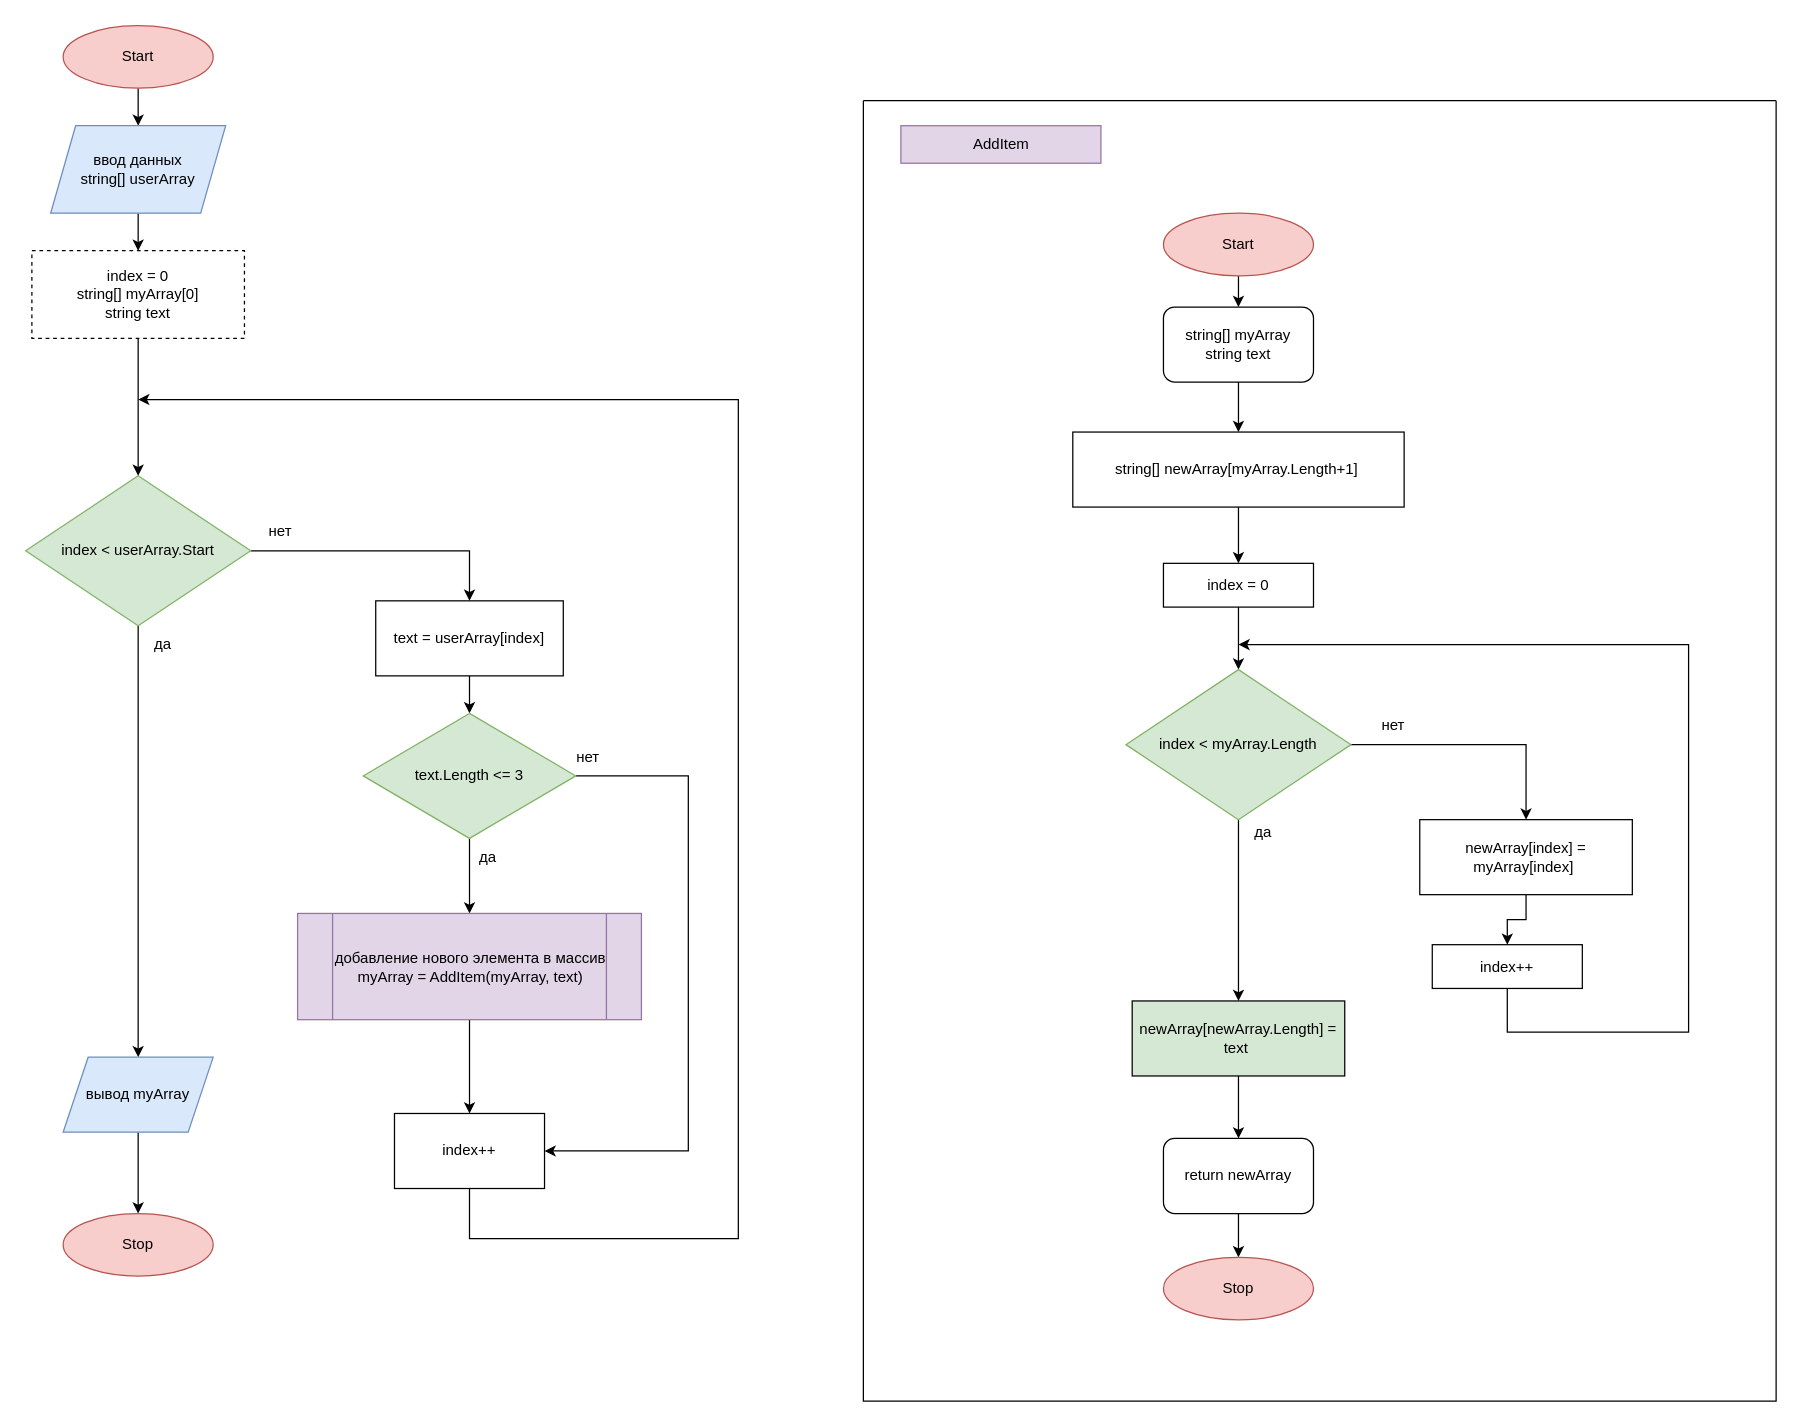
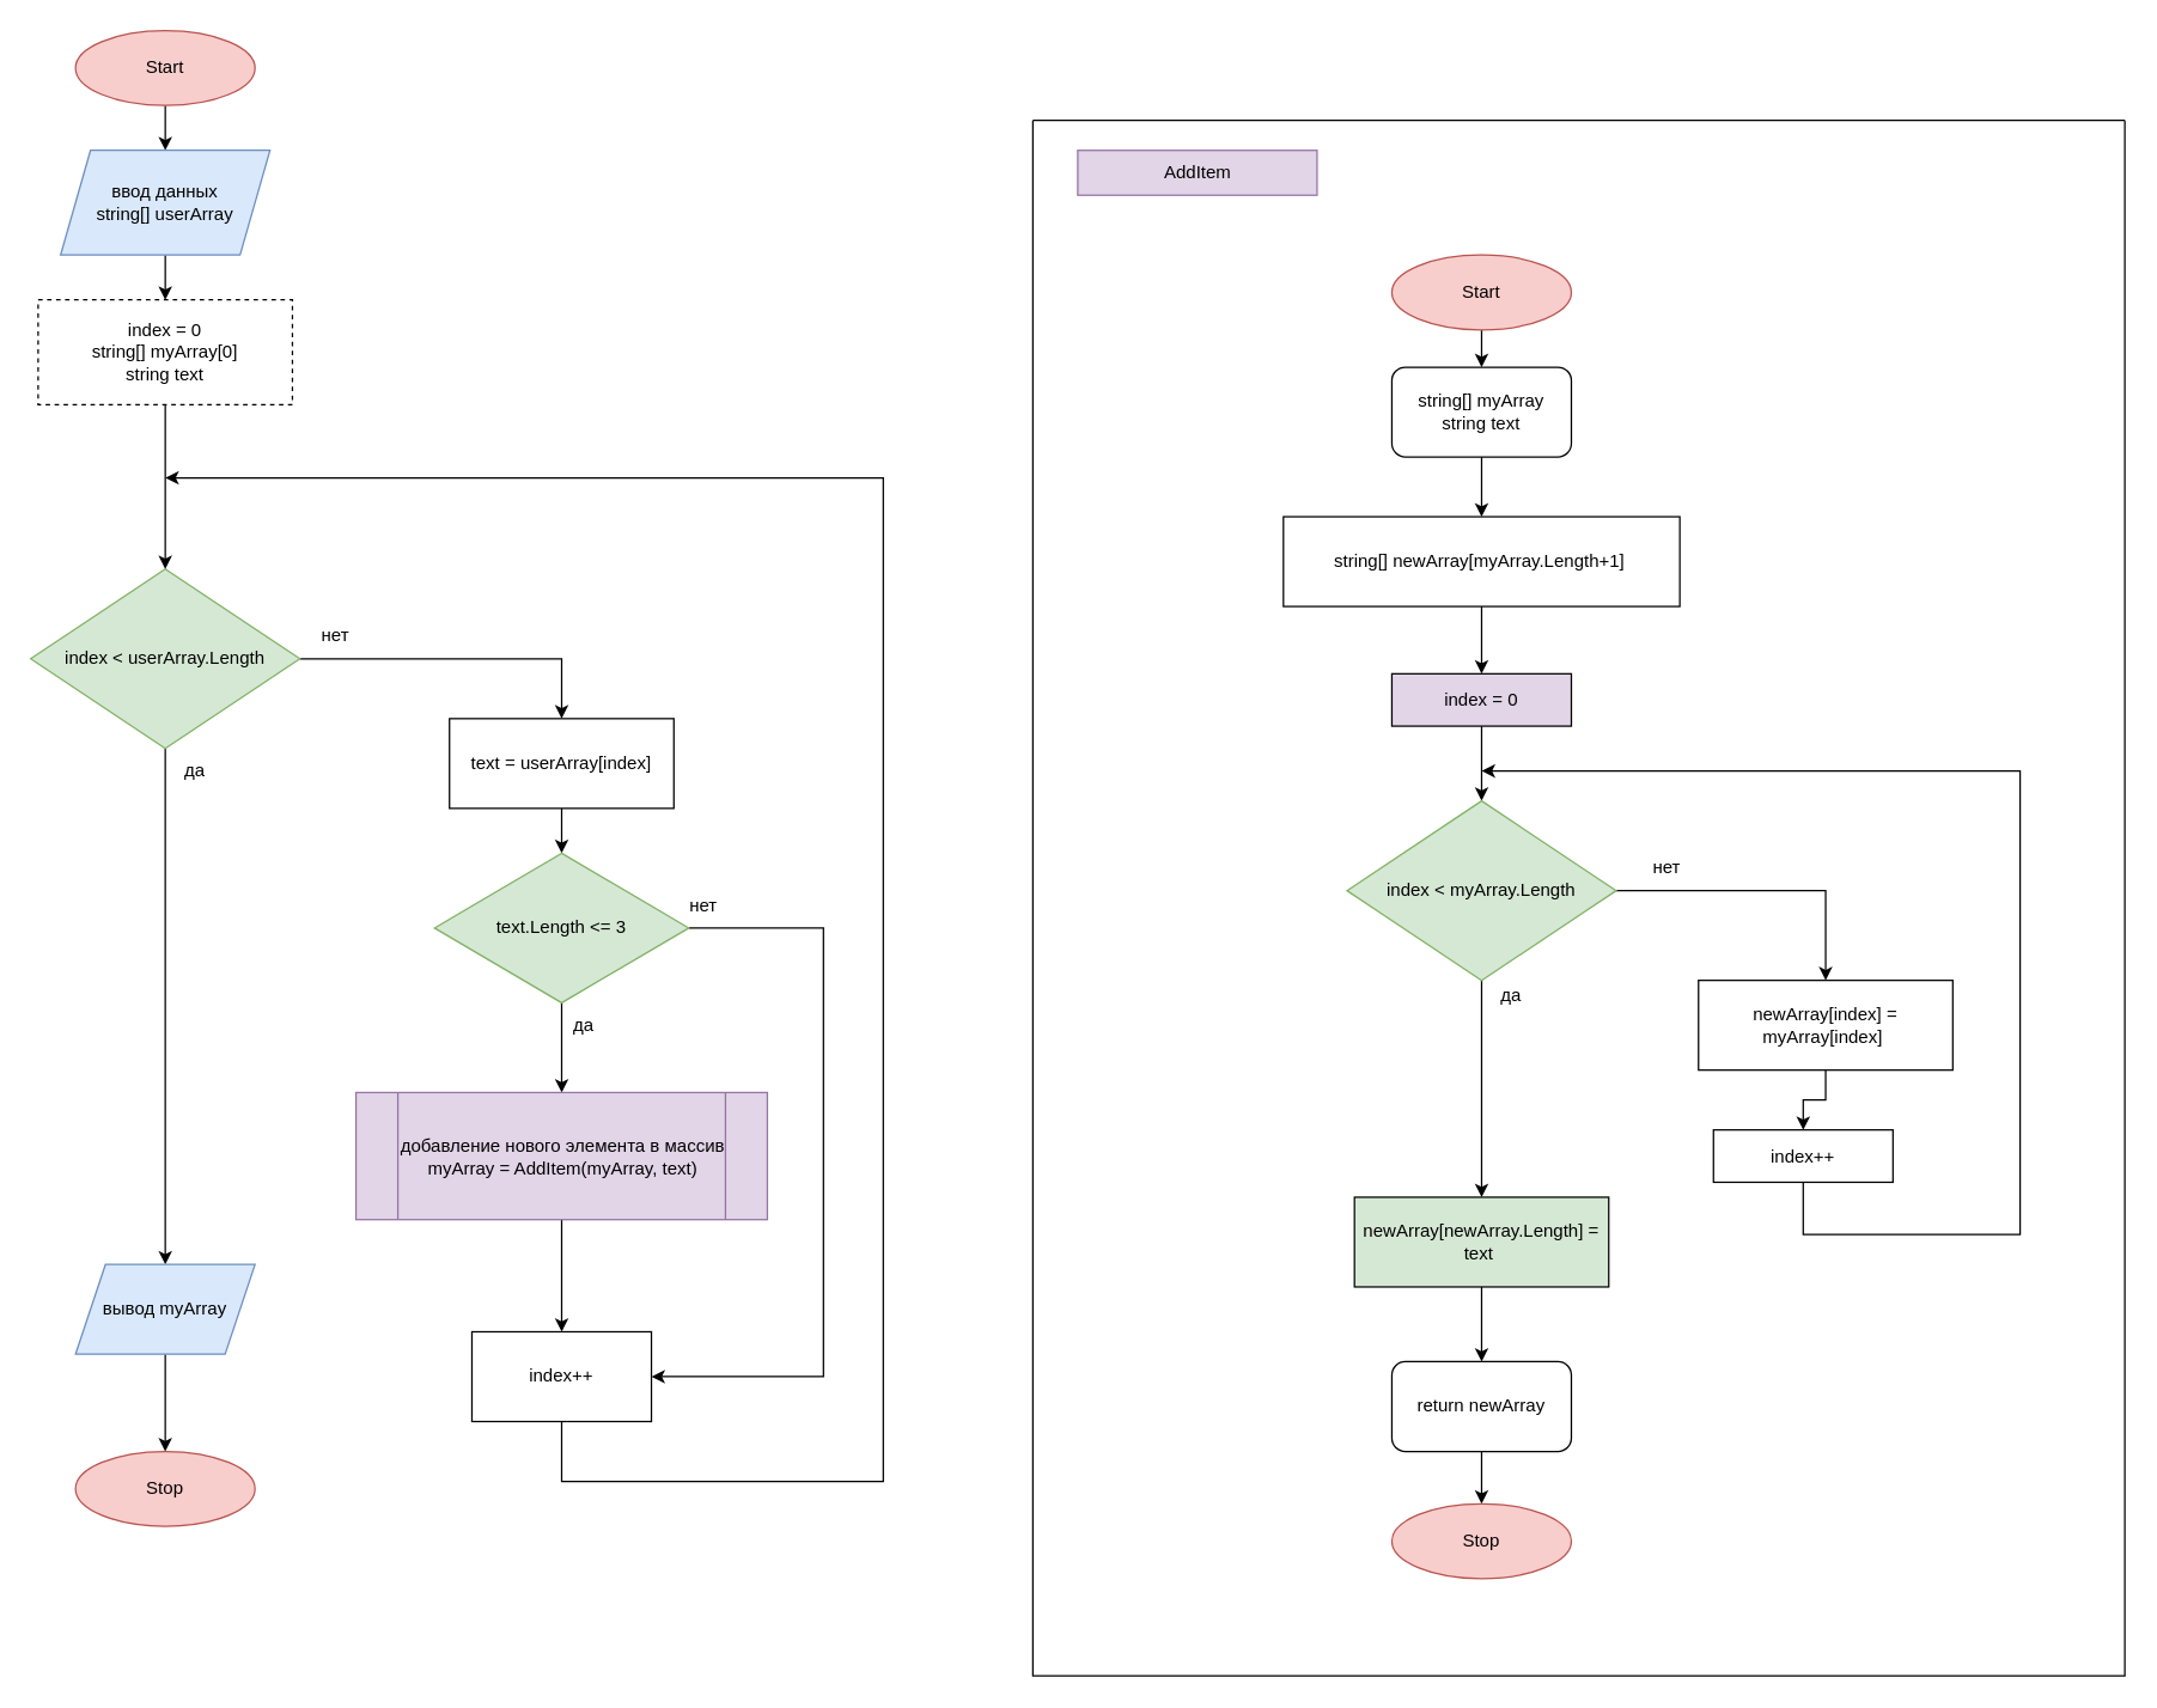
  <mxCell id="0" />
  <mxCell id="1" parent="0" />
  <mxCell id="2" value="" style="edgeStyle=orthogonalEdgeStyle;rounded=0;orthogonalLoop=1;jettySize=auto;html=1;" edge="1" parent="1" source="3" target="5"><mxGeometry relative="1" as="geometry" /></mxCell>
  <mxCell id="3" value="Start" style="ellipse;whiteSpace=wrap;html=1;fillColor=#f8cecc;strokeColor=#b85450;" vertex="1" parent="1"><mxGeometry x="50" y="20" width="120" height="50" as="geometry" /></mxCell>
  <mxCell id="4" value="" style="edgeStyle=orthogonalEdgeStyle;rounded=0;orthogonalLoop=1;jettySize=auto;html=1;" edge="1" parent="1" source="5" target="10"><mxGeometry relative="1" as="geometry" /></mxCell>
  <mxCell id="5" value="ввод данных&lt;br&gt;string[] userArray" style="shape=parallelogram;perimeter=parallelogramPerimeter;whiteSpace=wrap;html=1;fixedSize=1;fillColor=#dae8fc;strokeColor=#6c8ebf;" vertex="1" parent="1"><mxGeometry x="40" y="100" width="140" height="70" as="geometry" /></mxCell>
  <mxCell id="6" value="" style="edgeStyle=orthogonalEdgeStyle;rounded=0;orthogonalLoop=1;jettySize=auto;html=1;" edge="1" parent="1" source="8" target="14"><mxGeometry relative="1" as="geometry" /></mxCell>
  <mxCell id="7" style="edgeStyle=orthogonalEdgeStyle;rounded=0;orthogonalLoop=1;jettySize=auto;html=1;exitX=1;exitY=0.5;exitDx=0;exitDy=0;entryX=0.5;entryY=0;entryDx=0;entryDy=0;" edge="1" parent="1" source="8" target="12"><mxGeometry relative="1" as="geometry" /></mxCell>
- <mxCell id="8" value="index &amp;lt; userArray.Start" style="rhombus;whiteSpace=wrap;html=1;fillColor=#d5e8d4;strokeColor=#82b366;" vertex="1" parent="1"><mxGeometry x="20" y="380" width="180" height="120" as="geometry" /></mxCell>
+ <mxCell id="8" value="index &amp;lt; userArray.Length" style="rhombus;whiteSpace=wrap;html=1;fillColor=#d5e8d4;strokeColor=#82b366;" vertex="1" parent="1"><mxGeometry x="20" y="380" width="180" height="120" as="geometry" /></mxCell>
  <mxCell id="9" value="" style="edgeStyle=orthogonalEdgeStyle;rounded=0;orthogonalLoop=1;jettySize=auto;html=1;" edge="1" parent="1" source="10" target="8"><mxGeometry relative="1" as="geometry" /></mxCell>
  <mxCell id="10" value="index = 0&lt;br&gt;string[] myArray[0]&lt;br&gt;string text" style="rounded=0;whiteSpace=wrap;html=1;dashed=1;" vertex="1" parent="1"><mxGeometry x="25" y="200" width="170" height="70" as="geometry" /></mxCell>
  <mxCell id="11" value="" style="edgeStyle=orthogonalEdgeStyle;rounded=0;orthogonalLoop=1;jettySize=auto;html=1;" edge="1" parent="1" source="12" target="19"><mxGeometry relative="1" as="geometry" /></mxCell>
  <mxCell id="12" value="text = userArray[index]" style="rounded=0;whiteSpace=wrap;html=1;" vertex="1" parent="1"><mxGeometry x="300" y="480" width="150" height="60" as="geometry" /></mxCell>
  <mxCell id="13" style="edgeStyle=orthogonalEdgeStyle;rounded=0;orthogonalLoop=1;jettySize=auto;html=1;exitX=0.5;exitY=1;exitDx=0;exitDy=0;entryX=0.5;entryY=0;entryDx=0;entryDy=0;" edge="1" parent="1" source="14" target="24"><mxGeometry relative="1" as="geometry" /></mxCell>
  <mxCell id="14" value="вывод myArray" style="shape=parallelogram;perimeter=parallelogramPerimeter;whiteSpace=wrap;html=1;fixedSize=1;fillColor=#dae8fc;strokeColor=#6c8ebf;" vertex="1" parent="1"><mxGeometry x="50" y="845" width="120" height="60" as="geometry" /></mxCell>
  <mxCell id="15" value="нет" style="text;html=1;strokeColor=none;fillColor=none;align=center;verticalAlign=middle;whiteSpace=wrap;rounded=0;" vertex="1" parent="1"><mxGeometry x="194" y="410" width="60" height="30" as="geometry" /></mxCell>
  <mxCell id="16" value="да" style="text;html=1;strokeColor=none;fillColor=none;align=center;verticalAlign=middle;whiteSpace=wrap;rounded=0;" vertex="1" parent="1"><mxGeometry x="100" y="500" width="60" height="30" as="geometry" /></mxCell>
  <mxCell id="17" style="edgeStyle=orthogonalEdgeStyle;rounded=0;orthogonalLoop=1;jettySize=auto;html=1;exitX=1;exitY=0.5;exitDx=0;exitDy=0;entryX=1;entryY=0.5;entryDx=0;entryDy=0;" edge="1" parent="1" source="19" target="50"><mxGeometry relative="1" as="geometry"><mxPoint x="110" y="360" as="targetPoint" /><Array as="points"><mxPoint x="550" y="620" /><mxPoint x="550" y="920" /></Array></mxGeometry></mxCell>
  <mxCell id="18" value="" style="edgeStyle=orthogonalEdgeStyle;rounded=0;orthogonalLoop=1;jettySize=auto;html=1;" edge="1" parent="1" source="19" target="23"><mxGeometry relative="1" as="geometry" /></mxCell>
  <mxCell id="19" value="text.Length &amp;lt;= 3" style="rhombus;whiteSpace=wrap;html=1;fillColor=#d5e8d4;strokeColor=#82b366;" vertex="1" parent="1"><mxGeometry x="290" y="570" width="170" height="100" as="geometry" /></mxCell>
  <mxCell id="20" value="нет" style="text;html=1;strokeColor=none;fillColor=none;align=center;verticalAlign=middle;whiteSpace=wrap;rounded=0;" vertex="1" parent="1"><mxGeometry x="440" y="590" width="60" height="30" as="geometry" /></mxCell>
  <mxCell id="21" value="да" style="text;html=1;strokeColor=none;fillColor=none;align=center;verticalAlign=middle;whiteSpace=wrap;rounded=0;" vertex="1" parent="1"><mxGeometry x="360" y="670" width="60" height="30" as="geometry" /></mxCell>
  <mxCell id="22" value="" style="edgeStyle=orthogonalEdgeStyle;rounded=0;orthogonalLoop=1;jettySize=auto;html=1;" edge="1" parent="1" source="23" target="50"><mxGeometry relative="1" as="geometry" /></mxCell>
  <mxCell id="23" value="добавление нового элемента в массив&lt;br&gt;myArray = AddItem(myArray, text)" style="shape=process;whiteSpace=wrap;html=1;backgroundOutline=1;fillColor=#e1d5e7;strokeColor=#9673a6;" vertex="1" parent="1"><mxGeometry x="237.5" y="730" width="275" height="85" as="geometry" /></mxCell>
  <mxCell id="24" value="Stop" style="ellipse;whiteSpace=wrap;html=1;fillColor=#f8cecc;strokeColor=#b85450;" vertex="1" parent="1"><mxGeometry x="50" y="970" width="120" height="50" as="geometry" /></mxCell>
  <mxCell id="25" value="" style="swimlane;startSize=0;" vertex="1" parent="1"><mxGeometry x="690" y="80" width="730" height="1040" as="geometry" /></mxCell>
  <mxCell id="26" value="AddItem" style="text;html=1;align=center;verticalAlign=middle;resizable=0;points=[];autosize=1;strokeColor=#9673a6;fillColor=#e1d5e7;spacingLeft=50;spacingRight=50;" vertex="1" parent="25"><mxGeometry x="30" y="20" width="160" height="30" as="geometry" /></mxCell>
  <mxCell id="27" value="" style="edgeStyle=orthogonalEdgeStyle;rounded=0;orthogonalLoop=1;jettySize=auto;html=1;" edge="1" parent="25" source="28" target="30"><mxGeometry relative="1" as="geometry" /></mxCell>
  <mxCell id="28" value="Start" style="ellipse;whiteSpace=wrap;html=1;fillColor=#f8cecc;strokeColor=#b85450;" vertex="1" parent="25"><mxGeometry x="240" y="90" width="120" height="50" as="geometry" /></mxCell>
  <mxCell id="29" value="" style="edgeStyle=orthogonalEdgeStyle;rounded=0;orthogonalLoop=1;jettySize=auto;html=1;" edge="1" parent="25" source="30" target="32"><mxGeometry relative="1" as="geometry" /></mxCell>
  <mxCell id="30" value="string[] myArray&lt;br&gt;string text" style="rounded=1;whiteSpace=wrap;html=1;" vertex="1" parent="25"><mxGeometry x="240" y="165" width="120" height="60" as="geometry" /></mxCell>
  <mxCell id="31" value="" style="edgeStyle=orthogonalEdgeStyle;rounded=0;orthogonalLoop=1;jettySize=auto;html=1;" edge="1" parent="25" source="32" target="34"><mxGeometry relative="1" as="geometry" /></mxCell>
  <mxCell id="32" value="string[] newArray[myArray.Length+1]&amp;nbsp;" style="rounded=0;whiteSpace=wrap;html=1;" vertex="1" parent="25"><mxGeometry x="167.5" y="265" width="265" height="60" as="geometry" /></mxCell>
  <mxCell id="33" value="" style="edgeStyle=orthogonalEdgeStyle;rounded=0;orthogonalLoop=1;jettySize=auto;html=1;" edge="1" parent="25" source="34" target="37"><mxGeometry relative="1" as="geometry" /></mxCell>
- <mxCell id="34" value="index = 0" style="rounded=0;whiteSpace=wrap;html=1;" vertex="1" parent="25"><mxGeometry x="240" y="370" width="120" height="35" as="geometry" /></mxCell>
+ <mxCell id="34" value="index = 0" style="rounded=0;whiteSpace=wrap;html=1;fillColor=#e1d5e7;" vertex="1" parent="25"><mxGeometry x="240" y="370" width="120" height="35" as="geometry" /></mxCell>
  <mxCell id="35" value="" style="edgeStyle=orthogonalEdgeStyle;rounded=0;orthogonalLoop=1;jettySize=auto;html=1;" edge="1" parent="25" source="37" target="41"><mxGeometry relative="1" as="geometry" /></mxCell>
  <mxCell id="36" style="edgeStyle=orthogonalEdgeStyle;rounded=0;orthogonalLoop=1;jettySize=auto;html=1;exitX=1;exitY=0.5;exitDx=0;exitDy=0;entryX=0.5;entryY=0;entryDx=0;entryDy=0;" edge="1" parent="25" source="37" target="46"><mxGeometry relative="1" as="geometry" /></mxCell>
  <mxCell id="37" value="index &amp;lt; myArray.Length" style="rhombus;whiteSpace=wrap;html=1;fillColor=#d5e8d4;strokeColor=#82b366;" vertex="1" parent="25"><mxGeometry x="210" y="455" width="180" height="120" as="geometry" /></mxCell>
  <mxCell id="38" value="нет" style="text;html=1;strokeColor=none;fillColor=none;align=center;verticalAlign=middle;whiteSpace=wrap;rounded=0;" vertex="1" parent="25"><mxGeometry x="394" y="485" width="60" height="30" as="geometry" /></mxCell>
  <mxCell id="39" value="да" style="text;html=1;strokeColor=none;fillColor=none;align=center;verticalAlign=middle;whiteSpace=wrap;rounded=0;" vertex="1" parent="25"><mxGeometry x="290" y="570" width="60" height="30" as="geometry" /></mxCell>
  <mxCell id="40" value="" style="edgeStyle=orthogonalEdgeStyle;rounded=0;orthogonalLoop=1;jettySize=auto;html=1;" edge="1" parent="25" source="41" target="43"><mxGeometry relative="1" as="geometry" /></mxCell>
  <mxCell id="41" value="newArray[newArray.Length] = text&amp;nbsp;" style="rounded=0;whiteSpace=wrap;html=1;fillColor=#d5e8d4;" vertex="1" parent="25"><mxGeometry x="215" y="720" width="170" height="60" as="geometry" /></mxCell>
  <mxCell id="42" value="" style="edgeStyle=orthogonalEdgeStyle;rounded=0;orthogonalLoop=1;jettySize=auto;html=1;" edge="1" parent="25" source="43" target="44"><mxGeometry relative="1" as="geometry" /></mxCell>
  <mxCell id="43" value="return newArray" style="rounded=1;whiteSpace=wrap;html=1;" vertex="1" parent="25"><mxGeometry x="240" y="830" width="120" height="60" as="geometry" /></mxCell>
  <mxCell id="44" value="Stop" style="ellipse;whiteSpace=wrap;html=1;fillColor=#f8cecc;strokeColor=#b85450;" vertex="1" parent="25"><mxGeometry x="240" y="925" width="120" height="50" as="geometry" /></mxCell>
  <mxCell id="45" value="" style="edgeStyle=orthogonalEdgeStyle;rounded=0;orthogonalLoop=1;jettySize=auto;html=1;" edge="1" parent="25" source="46" target="48"><mxGeometry relative="1" as="geometry" /></mxCell>
  <mxCell id="46" value="newArray[index] = myArray[index]&amp;nbsp;" style="rounded=0;whiteSpace=wrap;html=1;" vertex="1" parent="25"><mxGeometry x="445" y="575" width="170" height="60" as="geometry" /></mxCell>
  <mxCell id="47" style="edgeStyle=orthogonalEdgeStyle;rounded=0;orthogonalLoop=1;jettySize=auto;html=1;exitX=0.5;exitY=1;exitDx=0;exitDy=0;" edge="1" parent="25" source="48"><mxGeometry relative="1" as="geometry"><mxPoint x="300" y="435" as="targetPoint" /><Array as="points"><mxPoint x="515" y="745" /><mxPoint x="660" y="745" /><mxPoint x="660" y="435" /></Array></mxGeometry></mxCell>
  <mxCell id="48" value="index++" style="rounded=0;whiteSpace=wrap;html=1;" vertex="1" parent="25"><mxGeometry x="455" y="675" width="120" height="35" as="geometry" /></mxCell>
  <mxCell id="49" style="edgeStyle=orthogonalEdgeStyle;rounded=0;orthogonalLoop=1;jettySize=auto;html=1;" edge="1" parent="1" source="50"><mxGeometry relative="1" as="geometry"><mxPoint x="110" y="319" as="targetPoint" /><Array as="points"><mxPoint x="375" y="990" /><mxPoint x="590" y="990" /><mxPoint x="590" y="319" /></Array></mxGeometry></mxCell>
  <mxCell id="50" value="index++" style="rounded=0;whiteSpace=wrap;html=1;" vertex="1" parent="1"><mxGeometry x="315" y="890" width="120" height="60" as="geometry" /></mxCell>
